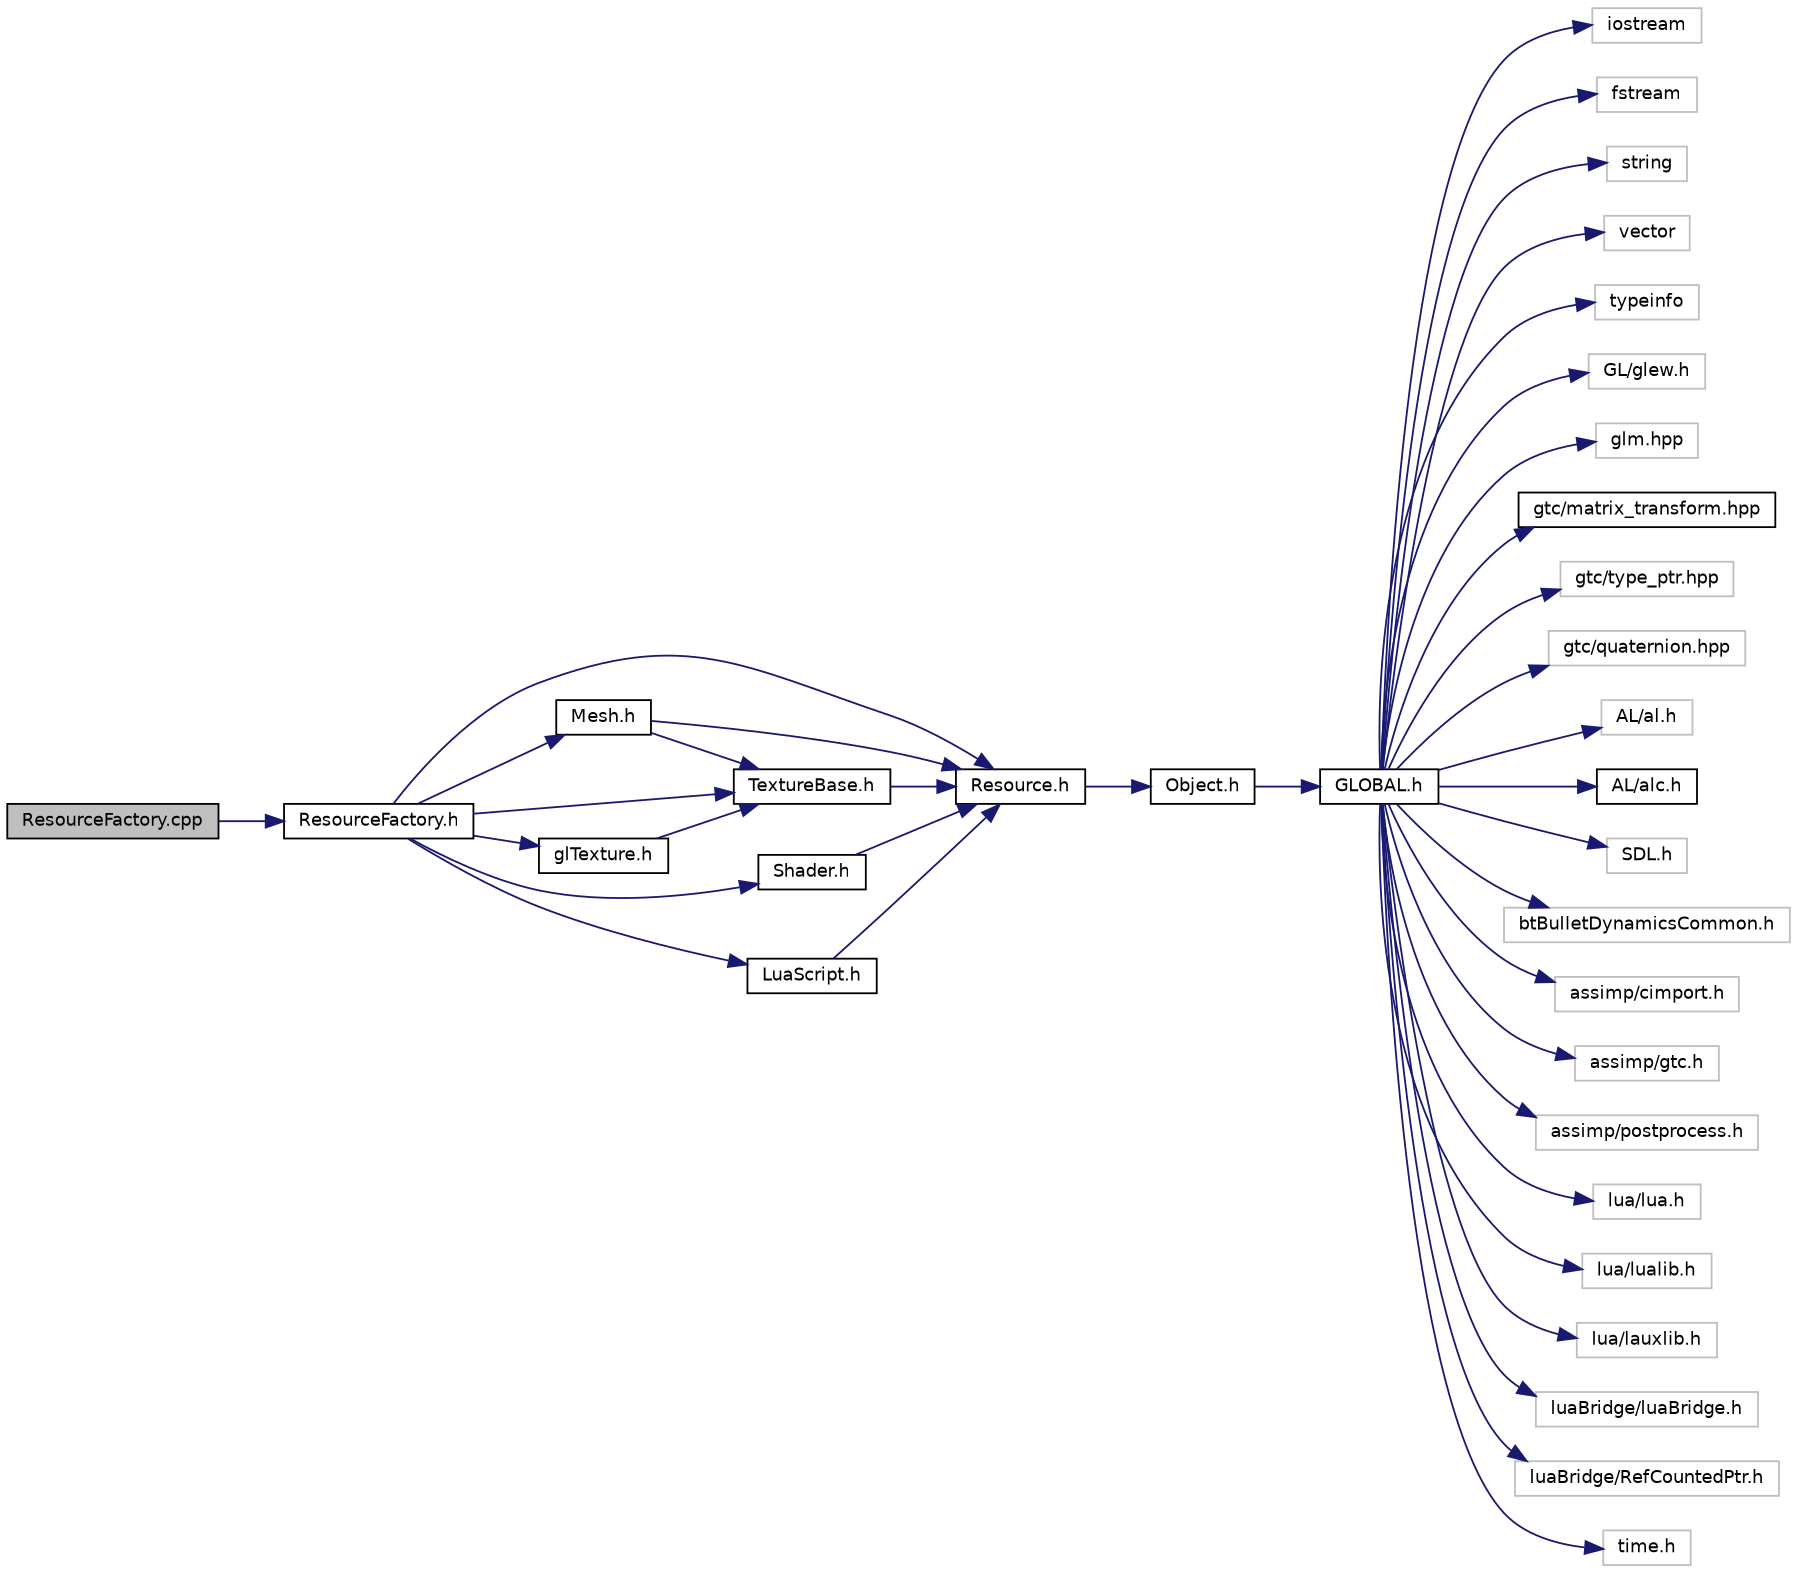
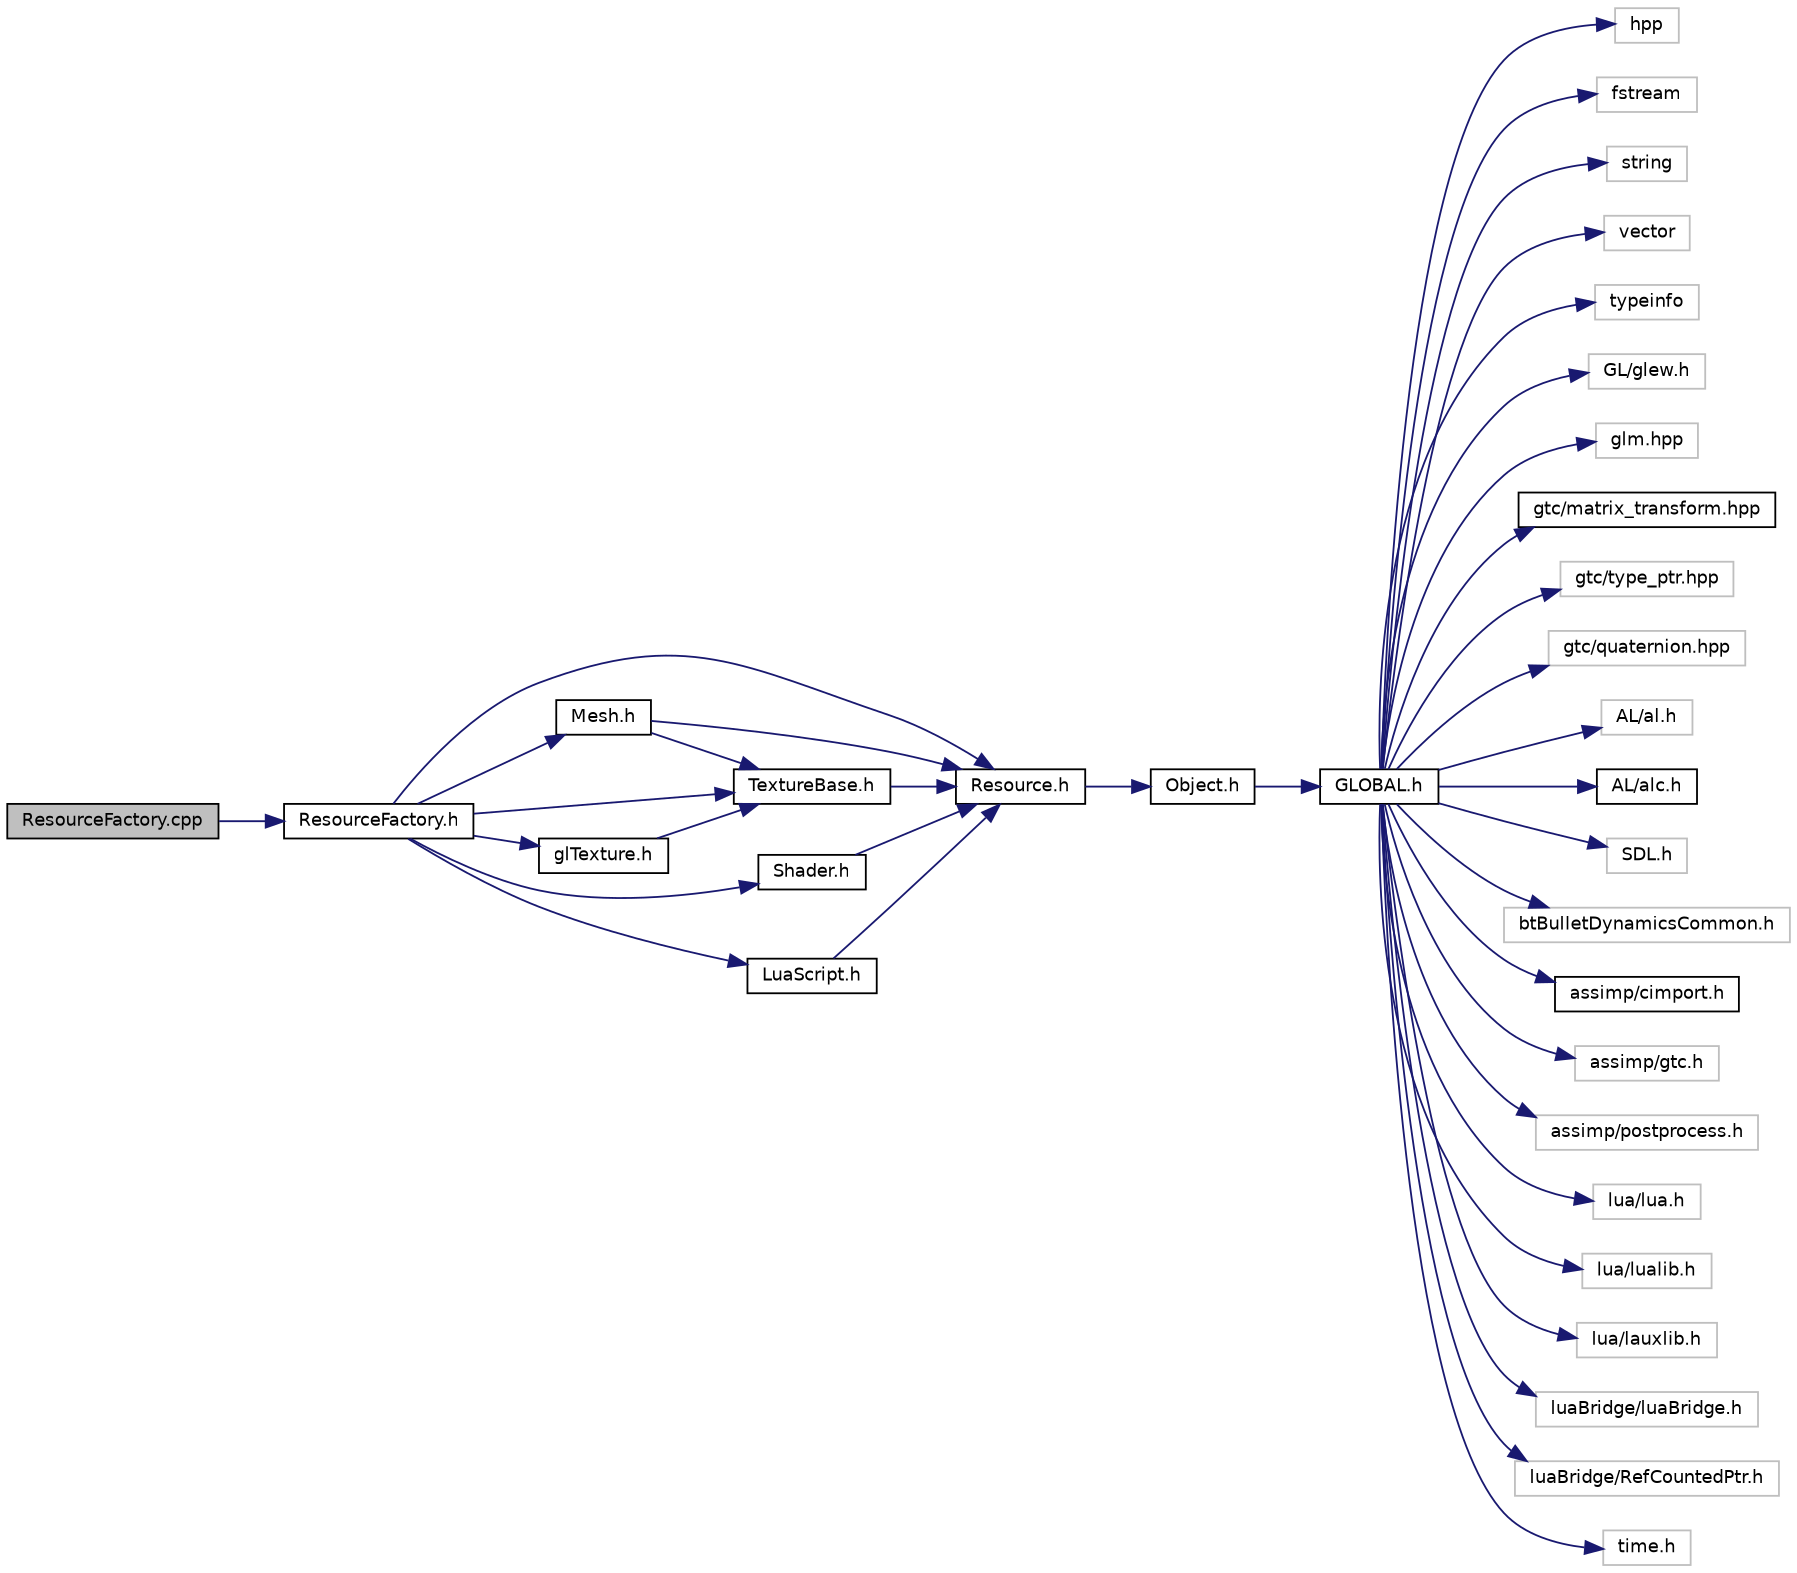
  digraph {
    rankdir=LR
    node [color=grey75 fillcolor=white fontname=Helvetica fontsize=10 shape=record style=filled]
    edge [color=midnightblue fontname=Helvetica fontsize=10 labelfontname=Helvetica labelfontsize=10 style=solid]
    n1 [color=black fillcolor=grey75 fontcolor=black height=0.2 label="ResourceFactory.cpp" width=0.4]
    n2 [color=black height=0.2 label="ResourceFactory.h" width=0.4]
    n3 [color=black height=0.2 label="Resource.h" width=0.4]
    n4 [color=black height=0.2 label="Mesh.h" width=0.4]
    n5 [color=black height=0.2 label="TextureBase.h" width=0.4]
    n6 [color=black height=0.2 label="Shader.h" width=0.4]
    n7 [color=black height=0.2 label="glTexture.h" width=0.4]
    n8 [color=black height=0.2 label="LuaScript.h" width=0.4]
    n9 [color=black height=0.2 label="Object.h" width=0.4]
    n10 [color=black height=0.2 label="GLOBAL.h" width=0.4]
-   n11 [height=0.2 label=iostream width=0.4]
+   n11 [height=0.2 label=hpp width=0.4]
    n12 [height=0.2 label=fstream width=0.4]
    n13 [height=0.2 label=string width=0.4]
    n14 [height=0.2 label=vector width=0.4]
    n15 [height=0.2 label=typeinfo width=0.4]
    n16 [height=0.2 label="GL/glew.h" width=0.4]
    n17 [height=0.2 label="glm.hpp" width=0.4]
    n18 [color=black height=0.2 label="gtc/matrix_transform.hpp" width=0.4]
    n19 [height=0.2 label="gtc/type_ptr.hpp" width=0.4]
    n20 [height=0.2 label="gtc/quaternion.hpp" width=0.4]
    n21 [height=0.2 label="AL/al.h" width=0.4]
    n22 [color=black height=0.2 label="AL/alc.h" width=0.4]
    n23 [height=0.2 label="SDL.h" width=0.4]
    n24 [height=0.2 label="btBulletDynamicsCommon.h" width=0.4]
-   n25 [height=0.2 label="assimp/cimport.h" width=0.4]
+   n25 [color=black height=0.2 label="assimp/cimport.h" width=0.4]
    n26 [height=0.2 label="assimp/gtc.h" width=0.4]
    n27 [height=0.2 label="assimp/postprocess.h" width=0.4]
    n28 [height=0.2 label="lua/lua.h" width=0.4]
    n29 [height=0.2 label="lua/lualib.h" width=0.4]
    n30 [height=0.2 label="lua/lauxlib.h" width=0.4]
    n31 [height=0.2 label="luaBridge/luaBridge.h" width=0.4]
    n32 [height=0.2 label="luaBridge/RefCountedPtr.h" width=0.4]
    n33 [height=0.2 label="time.h" width=0.4]
    n1 -> n2
    n2 -> n3
    n2 -> n4
    n2 -> n5
    n2 -> n6
    n2 -> n7
    n2 -> n8
    n3 -> n9
    n4 -> n3
    n4 -> n5
    n5 -> n3
    n6 -> n3
    n7 -> n5
    n8 -> n3
    n9 -> n10
    n10 -> n11
    n10 -> n12
    n10 -> n13
    n10 -> n14
    n10 -> n15
    n10 -> n16
    n10 -> n17
    n10 -> n18
    n10 -> n19
    n10 -> n20
    n10 -> n21
    n10 -> n22
    n10 -> n23
    n10 -> n24
    n10 -> n25
    n10 -> n26
    n10 -> n27
    n10 -> n28
    n10 -> n29
    n10 -> n30
    n10 -> n31
    n10 -> n32
    n10 -> n33
  }
